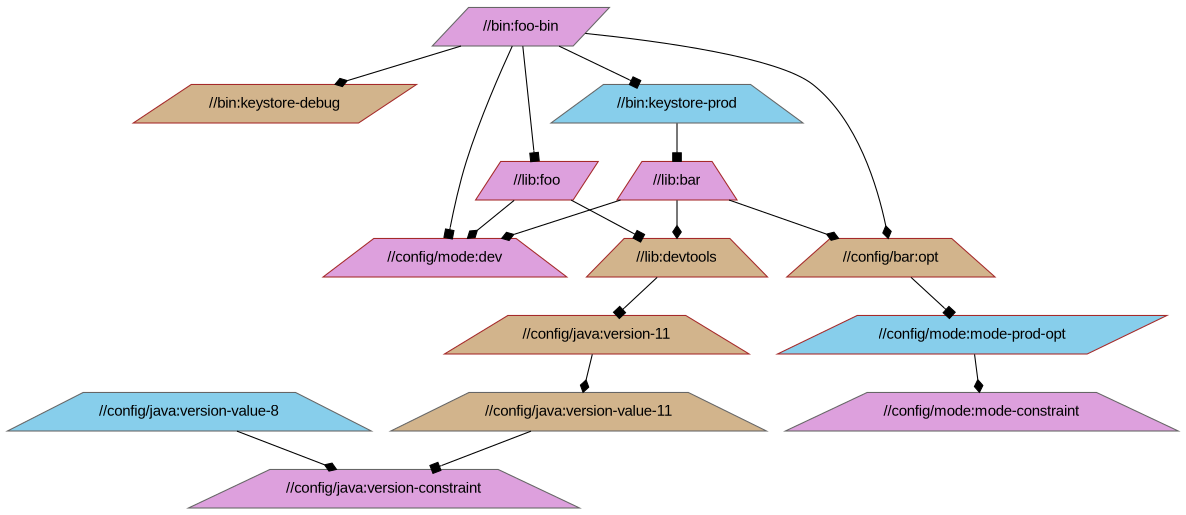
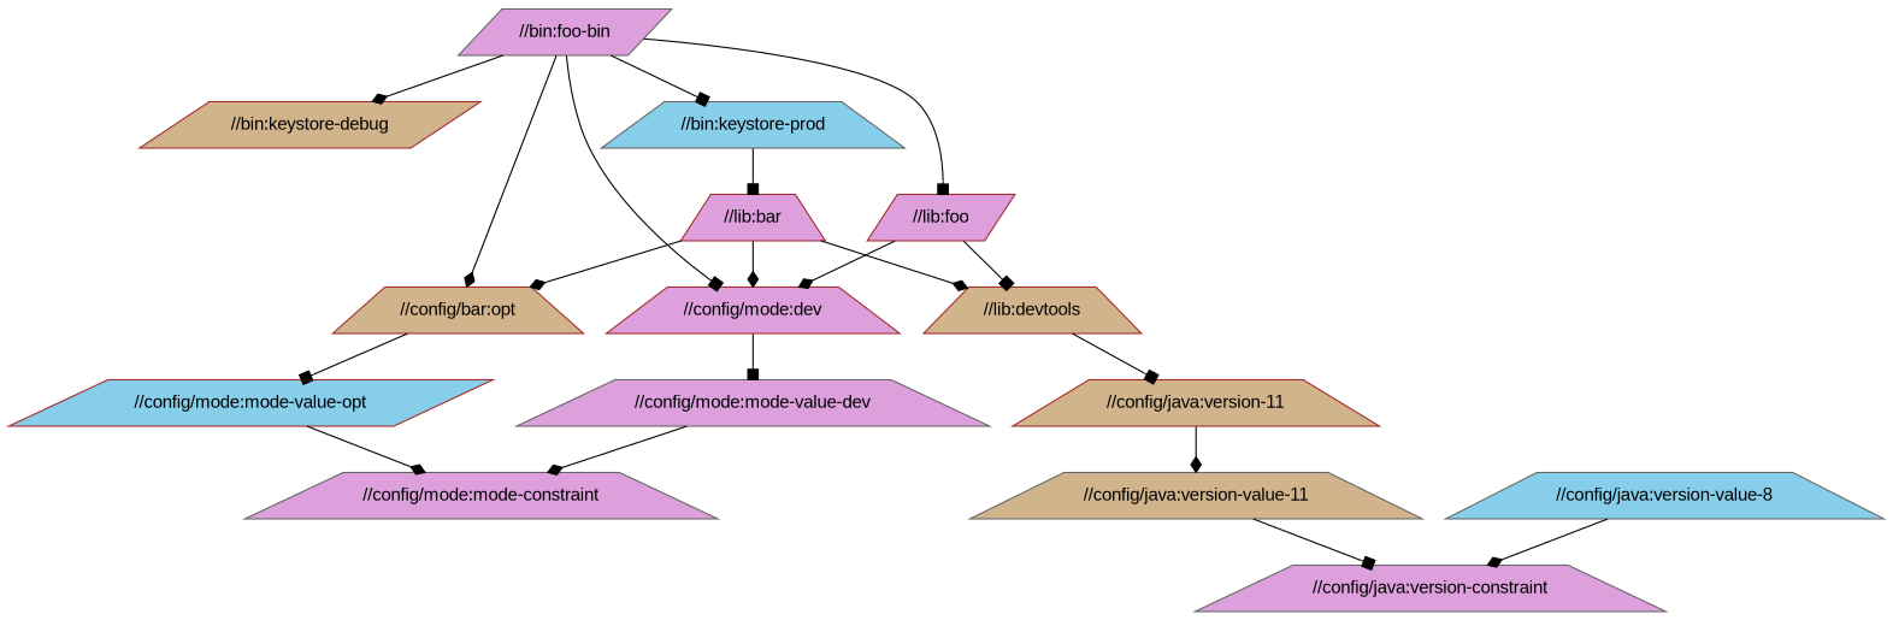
  digraph {
    fontname="Liberation Sans"
    node [color=brown fillcolor=plum fontname="Liberation Sans" shape=trapezium style=filled]
    edge [arrowhead=diamond fontname="Liberation Sans"]
    "//bin:foo-bin" [color=gray40 shape=parallelogram]
    "//bin:keystore-debug" [fillcolor=tan shape=parallelogram]
    "//bin:keystore-prod" [color=gray40 fillcolor=skyblue]
    "//config/mode:dev"
    n5 [fillcolor=tan label="//config/bar:opt"]
    "//lib:foo" [buck_srcs="[Foo.java]" shape=parallelogram]
    "//lib:bar" [buck_srcs="[Bar.java]"]
-   "//config/mode:mode-value-opt" [fillcolor=skyblue shape=parallelogram label="//config/mode:mode-prod-opt"]
+   "//config/mode:mode-value-dev" [color=gray40]
+   "//config/mode:mode-value-opt" [fillcolor=skyblue shape=parallelogram]
    "//lib:devtools" [buck_srcs="[DevtoolsEleven.java, DevtoolsEight.java]" fillcolor=tan]
    "//config/mode:mode-constraint" [color=gray40]
    "//config/java:version-11" [fillcolor=tan]
    "//config/java:version-value-11" [color=gray40 fillcolor=tan]
    "//config/java:version-constraint" [color=gray40]
    "//config/java:version-value-8" [color=gray40 fillcolor=skyblue]
    "//bin:foo-bin" -> "//bin:keystore-debug"
    "//bin:foo-bin" -> "//bin:keystore-prod" [arrowhead=box]
    "//bin:foo-bin" -> "//config/mode:dev" [arrowhead=box]
    "//bin:foo-bin" -> n5
    "//bin:foo-bin" -> "//lib:foo" [arrowhead=box]
    "//bin:keystore-prod" -> "//lib:bar" [arrowhead=box]
+   "//config/mode:dev" -> "//config/mode:mode-value-dev" [arrowhead=box]
    n5 -> "//config/mode:mode-value-opt" [arrowhead=box]
    "//lib:foo" -> "//config/mode:dev"
    "//lib:foo" -> "//lib:devtools" [arrowhead=box]
    "//lib:bar" -> "//config/mode:dev"
    "//lib:bar" -> n5
    "//lib:bar" -> "//lib:devtools"
+   "//config/mode:mode-value-dev" -> "//config/mode:mode-constraint"
    "//config/mode:mode-value-opt" -> "//config/mode:mode-constraint"
    "//lib:devtools" -> "//config/java:version-11" [arrowhead=box]
    "//config/java:version-11" -> "//config/java:version-value-11"
    "//config/java:version-value-11" -> "//config/java:version-constraint" [arrowhead=box]
    "//config/java:version-value-8" -> "//config/java:version-constraint"
  }
